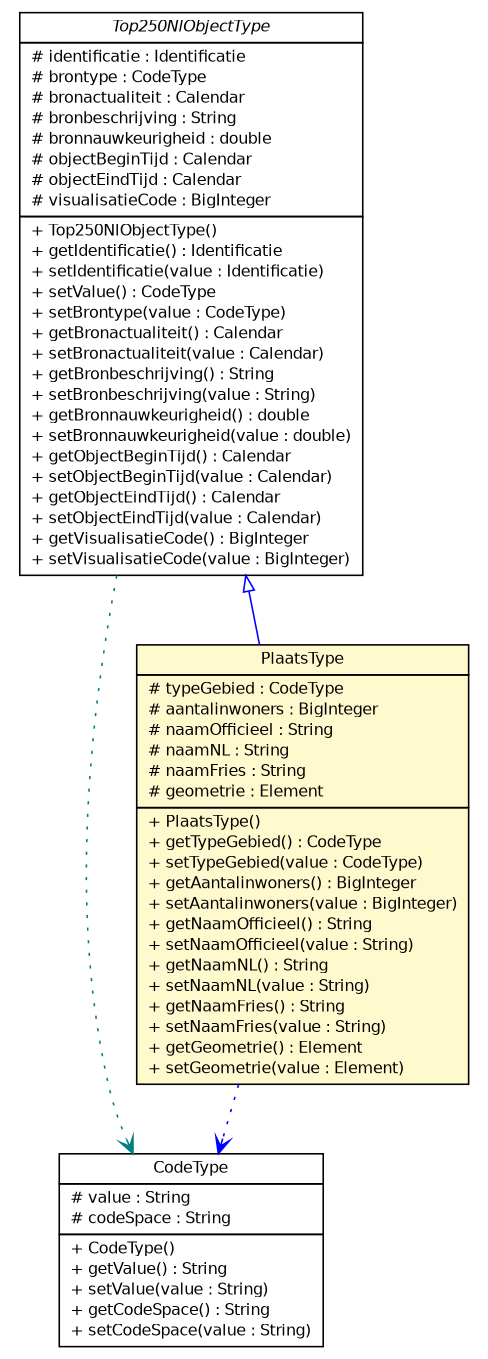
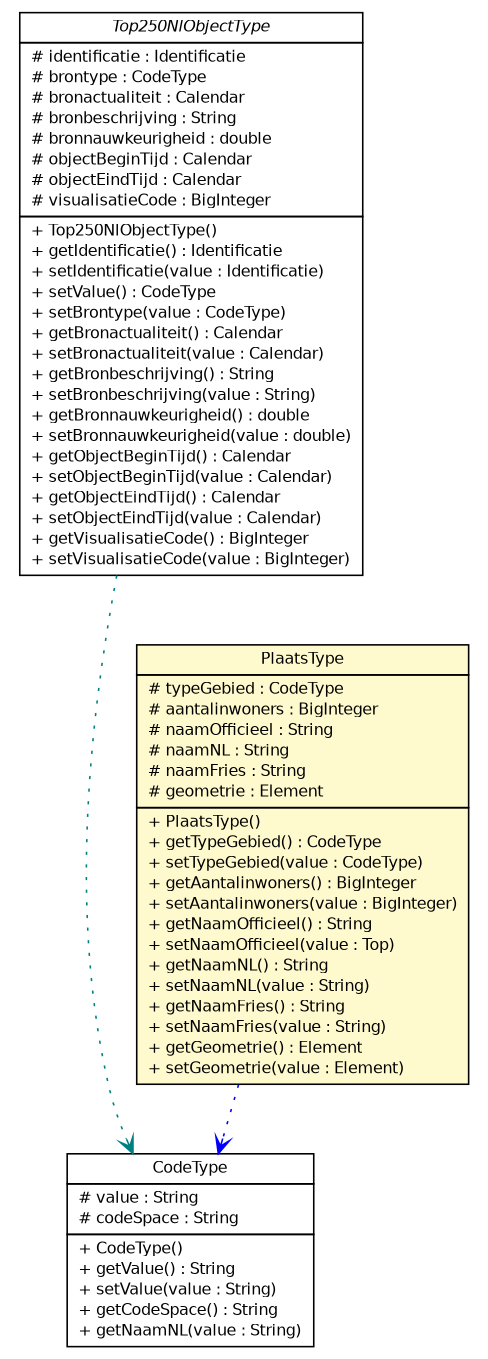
  digraph {
    nodesep=0.25
    ranksep=0.5
    node [fontcolor=black fontname=Helvetica fontsize=10.0 shape=plaintext]
    edge [arrowhead=open color=blue fontcolor=black fontname=Helvetica fontsize=10.0 headport=p labelfontname=Helvetica labelfontsize=10 style=dotted tailport=p]
    n1 [label=<<table title="nl.b3p.topnl.top250nl.Top250NlObjectType" border="0" cellborder="1" cellspacing="0" cellpadding="2" port="p" href="./Top250NlObjectType.html"> 		<tr><td><table border="0" cellspacing="0" cellpadding="1"> <tr><td align="center" balign="center"><font face="Helvetica-Oblique"> Top250NlObjectType </font></td></tr> 		</table></td></tr> 		<tr><td><table border="0" cellspacing="0" cellpadding="1"> <tr><td align="left" balign="left"> # identificatie : Identificatie </td></tr> <tr><td align="left" balign="left"> # brontype : CodeType </td></tr> <tr><td align="left" balign="left"> # bronactualiteit : Calendar </td></tr> <tr><td align="left" balign="left"> # bronbeschrijving : String </td></tr> <tr><td align="left" balign="left"> # bronnauwkeurigheid : double </td></tr> <tr><td align="left" balign="left"> # objectBeginTijd : Calendar </td></tr> <tr><td align="left" balign="left"> # objectEindTijd : Calendar </td></tr> <tr><td align="left" balign="left"> # visualisatieCode : BigInteger </td></tr> 		</table></td></tr> 		<tr><td><table border="0" cellspacing="0" cellpadding="1"> <tr><td align="left" balign="left"> + Top250NlObjectType() </td></tr> <tr><td align="left" balign="left"> + getIdentificatie() : Identificatie </td></tr> <tr><td align="left" balign="left"> + setIdentificatie(value : Identificatie) </td></tr> <tr><td align="left" balign="left"> + setValue() : CodeType </td></tr> <tr><td align="left" balign="left"> + setBrontype(value : CodeType) </td></tr> <tr><td align="left" balign="left"> + getBronactualiteit() : Calendar </td></tr> <tr><td align="left" balign="left"> + setBronactualiteit(value : Calendar) </td></tr> <tr><td align="left" balign="left"> + getBronbeschrijving() : String </td></tr> <tr><td align="left" balign="left"> + setBronbeschrijving(value : String) </td></tr> <tr><td align="left" balign="left"> + getBronnauwkeurigheid() : double </td></tr> <tr><td align="left" balign="left"> + setBronnauwkeurigheid(value : double) </td></tr> <tr><td align="left" balign="left"> + getObjectBeginTijd() : Calendar </td></tr> <tr><td align="left" balign="left"> + setObjectBeginTijd(value : Calendar) </td></tr> <tr><td align="left" balign="left"> + getObjectEindTijd() : Calendar </td></tr> <tr><td align="left" balign="left"> + setObjectEindTijd(value : Calendar) </td></tr> <tr><td align="left" balign="left"> + getVisualisatieCode() : BigInteger </td></tr> <tr><td align="left" balign="left"> + setVisualisatieCode(value : BigInteger) </td></tr> 		</table></td></tr> 		</table>>]
-   n2 [label=<<table title="nl.b3p.topnl.top250nl.CodeType" border="0" cellborder="1" cellspacing="0" cellpadding="2" port="p" href="./CodeType.html"> 		<tr><td><table border="0" cellspacing="0" cellpadding="1"> <tr><td align="center" balign="center"> CodeType </td></tr> 		</table></td></tr> 		<tr><td><table border="0" cellspacing="0" cellpadding="1"> <tr><td align="left" balign="left"> # value : String </td></tr> <tr><td align="left" balign="left"> # codeSpace : String </td></tr> 		</table></td></tr> 		<tr><td><table border="0" cellspacing="0" cellpadding="1"> <tr><td align="left" balign="left"> + CodeType() </td></tr> <tr><td align="left" balign="left"> + getValue() : String </td></tr> <tr><td align="left" balign="left"> + setValue(value : String) </td></tr> <tr><td align="left" balign="left"> + getCodeSpace() : String </td></tr> <tr><td align="left" balign="left"> + setCodeSpace(value : String) </td></tr> 		</table></td></tr> 		</table>>]
-   n3 [label=<<table title="nl.b3p.topnl.top250nl.PlaatsType" border="0" cellborder="1" cellspacing="0" cellpadding="2" port="p" bgcolor="lemonChiffon" href="./PlaatsType.html"> 		<tr><td><table border="0" cellspacing="0" cellpadding="1"> <tr><td align="center" balign="center"> PlaatsType </td></tr> 		</table></td></tr> 		<tr><td><table border="0" cellspacing="0" cellpadding="1"> <tr><td align="left" balign="left"> # typeGebied : CodeType </td></tr> <tr><td align="left" balign="left"> # aantalinwoners : BigInteger </td></tr> <tr><td align="left" balign="left"> # naamOfficieel : String </td></tr> <tr><td align="left" balign="left"> # naamNL : String </td></tr> <tr><td align="left" balign="left"> # naamFries : String </td></tr> <tr><td align="left" balign="left"> # geometrie : Element </td></tr> 		</table></td></tr> 		<tr><td><table border="0" cellspacing="0" cellpadding="1"> <tr><td align="left" balign="left"> + PlaatsType() </td></tr> <tr><td align="left" balign="left"> + getTypeGebied() : CodeType </td></tr> <tr><td align="left" balign="left"> + setTypeGebied(value : CodeType) </td></tr> <tr><td align="left" balign="left"> + getAantalinwoners() : BigInteger </td></tr> <tr><td align="left" balign="left"> + setAantalinwoners(value : BigInteger) </td></tr> <tr><td align="left" balign="left"> + getNaamOfficieel() : String </td></tr> <tr><td align="left" balign="left"> + setNaamOfficieel(value : String) </td></tr> <tr><td align="left" balign="left"> + getNaamNL() : String </td></tr> <tr><td align="left" balign="left"> + setNaamNL(value : String) </td></tr> <tr><td align="left" balign="left"> + getNaamFries() : String </td></tr> <tr><td align="left" balign="left"> + setNaamFries(value : String) </td></tr> <tr><td align="left" balign="left"> + getGeometrie() : Element </td></tr> <tr><td align="left" balign="left"> + setGeometrie(value : Element) </td></tr> 		</table></td></tr> 		</table>>]
+   n2 [label=<<table title="nl.b3p.topnl.top250nl.CodeType" border="0" cellborder="1" cellspacing="0" cellpadding="2" port="p" href="./CodeType.html"> 		<tr><td><table border="0" cellspacing="0" cellpadding="1"> <tr><td align="center" balign="center"> CodeType </td></tr> 		</table></td></tr> 		<tr><td><table border="0" cellspacing="0" cellpadding="1"> <tr><td align="left" balign="left"> # value : String </td></tr> <tr><td align="left" balign="left"> # codeSpace : String </td></tr> 		</table></td></tr> 		<tr><td><table border="0" cellspacing="0" cellpadding="1"> <tr><td align="left" balign="left"> + CodeType() </td></tr> <tr><td align="left" balign="left"> + getValue() : String </td></tr> <tr><td align="left" balign="left"> + setValue(value : String) </td></tr> <tr><td align="left" balign="left"> + getCodeSpace() : String </td></tr> <tr><td align="left" balign="left"> + getNaamNL(value : String) </td></tr> 		</table></td></tr> 		</table>>]
+   n3 [label=<<table title="nl.b3p.topnl.top250nl.PlaatsType" border="0" cellborder="1" cellspacing="0" cellpadding="2" port="p" bgcolor="lemonChiffon" href="./PlaatsType.html"> 		<tr><td><table border="0" cellspacing="0" cellpadding="1"> <tr><td align="center" balign="center"> PlaatsType </td></tr> 		</table></td></tr> 		<tr><td><table border="0" cellspacing="0" cellpadding="1"> <tr><td align="left" balign="left"> # typeGebied : CodeType </td></tr> <tr><td align="left" balign="left"> # aantalinwoners : BigInteger </td></tr> <tr><td align="left" balign="left"> # naamOfficieel : String </td></tr> <tr><td align="left" balign="left"> # naamNL : String </td></tr> <tr><td align="left" balign="left"> # naamFries : String </td></tr> <tr><td align="left" balign="left"> # geometrie : Element </td></tr> 		</table></td></tr> 		<tr><td><table border="0" cellspacing="0" cellpadding="1"> <tr><td align="left" balign="left"> + PlaatsType() </td></tr> <tr><td align="left" balign="left"> + getTypeGebied() : CodeType </td></tr> <tr><td align="left" balign="left"> + setTypeGebied(value : CodeType) </td></tr> <tr><td align="left" balign="left"> + getAantalinwoners() : BigInteger </td></tr> <tr><td align="left" balign="left"> + setAantalinwoners(value : BigInteger) </td></tr> <tr><td align="left" balign="left"> + getNaamOfficieel() : String </td></tr> <tr><td align="left" balign="left"> + setNaamOfficieel(value : Top) </td></tr> <tr><td align="left" balign="left"> + getNaamNL() : String </td></tr> <tr><td align="left" balign="left"> + setNaamNL(value : String) </td></tr> <tr><td align="left" balign="left"> + getNaamFries() : String </td></tr> <tr><td align="left" balign="left"> + setNaamFries(value : String) </td></tr> <tr><td align="left" balign="left"> + getGeometrie() : Element </td></tr> <tr><td align="left" balign="left"> + setGeometrie(value : Element) </td></tr> 		</table></td></tr> 		</table>>]
    n1 -> n2 [color=teal]
-   n1 -> n3 [arrowtail=empty dir=back fontsize=10 style=solid arrowhead="" fontcolor=""]
    n3 -> n2
  }
